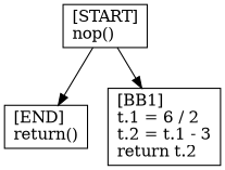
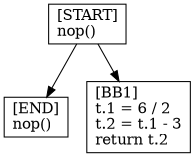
  digraph {
    node [shape=box]
-   n1 [label="[END]\lreturn()\l"]
+   n1 [label="[END]\lnop()\l"]
    n2 [label="[START]\lnop()\l"]
    n3 [label="[BB1]\lt.1 = 6 / 2\lt.2 = t.1 - 3\lreturn t.2\l"]
    n2 -> n1
    n2 -> n3
  }
